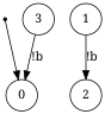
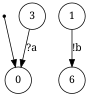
  digraph {
    fontname="Noto Serif"
    node [fontname="Noto Serif" shape=circle]
    edge [fontname="Noto Serif"]
    ENTRY [shape=point]
    0
    1
-   2
+   2 [label=6]
    3
    ENTRY -> 0
    1 -> 2 [label="!b"]
-   3 -> 0 [label="!b"]
+   3 -> 0 [label="?a"]
  }
